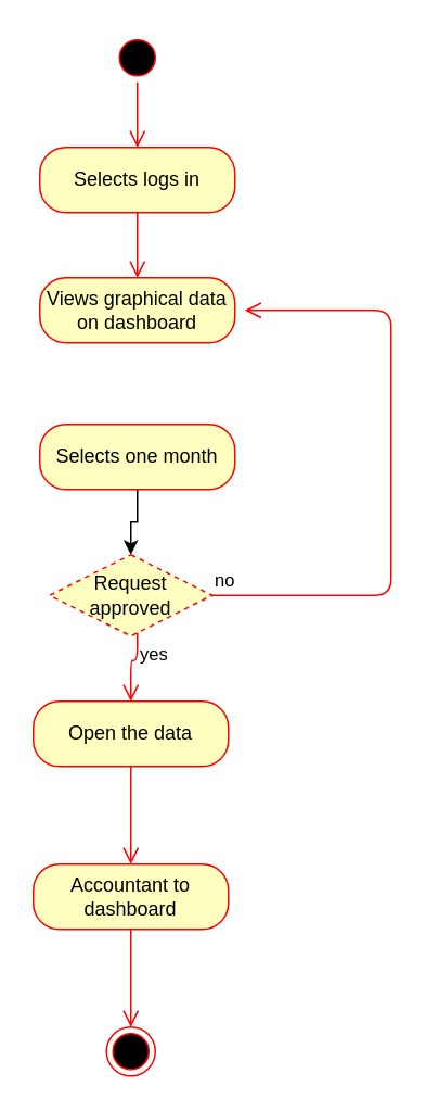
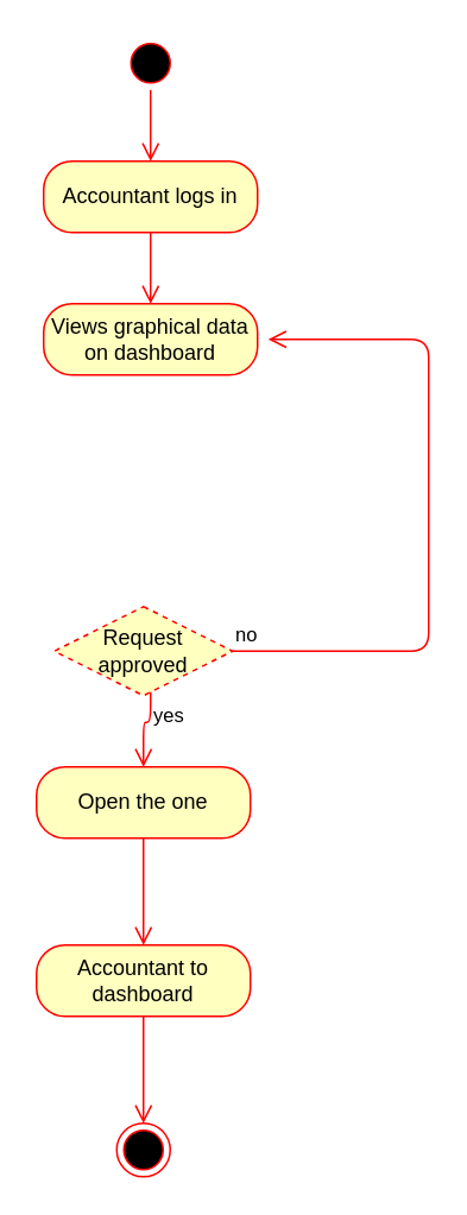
  <mxCell id="0" />
  <mxCell id="1" parent="0" />
  <mxCell id="2" value="" style="edgeStyle=orthogonalEdgeStyle;html=1;verticalAlign=bottom;endArrow=open;endSize=8;strokeColor=#ff0000;" edge="1" parent="1"><mxGeometry relative="1" as="geometry"><mxPoint x="75" y="110" as="targetPoint" /><mxPoint x="75" y="110" as="sourcePoint" /></mxGeometry></mxCell>
  <mxCell id="3" value="" style="ellipse;html=1;shape=startState;fillColor=#000000;strokeColor=#ff0000;" vertex="1" parent="1"><mxGeometry x="69" y="20" width="30" height="30" as="geometry" /></mxCell>
  <mxCell id="4" value="" style="edgeStyle=orthogonalEdgeStyle;html=1;verticalAlign=bottom;endArrow=open;endSize=8;strokeColor=#ff0000;" edge="1" source="3" parent="1"><mxGeometry relative="1" as="geometry"><mxPoint x="84" y="90" as="targetPoint" /></mxGeometry></mxCell>
- <mxCell id="5" value="Selects logs in" style="rounded=1;whiteSpace=wrap;html=1;arcSize=40;fontColor=#000000;fillColor=#ffffc0;strokeColor=#ff0000;" vertex="1" parent="1"><mxGeometry x="24" y="90" width="120" height="40" as="geometry" /></mxCell>
+ <mxCell id="5" value="Accountant logs in" style="rounded=1;whiteSpace=wrap;html=1;arcSize=40;fontColor=#000000;fillColor=#ffffc0;strokeColor=#ff0000;" vertex="1" parent="1"><mxGeometry x="24" y="90" width="120" height="40" as="geometry" /></mxCell>
  <mxCell id="6" value="" style="edgeStyle=orthogonalEdgeStyle;html=1;verticalAlign=bottom;endArrow=open;endSize=8;strokeColor=#ff0000;" edge="1" source="5" parent="1"><mxGeometry relative="1" as="geometry"><mxPoint x="84" y="170" as="targetPoint" /></mxGeometry></mxCell>
  <mxCell id="7" value="Views graphical data on dashboard" style="rounded=1;whiteSpace=wrap;html=1;arcSize=40;fontColor=#000000;fillColor=#ffffc0;strokeColor=#ff0000;" vertex="1" parent="1"><mxGeometry x="24" y="170" width="120" height="40" as="geometry" /></mxCell>
- <mxCell id="8" style="edgeStyle=orthogonalEdgeStyle;rounded=0;orthogonalLoop=1;jettySize=auto;html=1;" edge="1" parent="1" source="9" target="10"><mxGeometry relative="1" as="geometry" /></mxCell>
- <mxCell id="9" value="Selects one month" style="rounded=1;whiteSpace=wrap;html=1;arcSize=40;fontColor=#000000;fillColor=#ffffc0;strokeColor=#ff0000;" vertex="1" parent="1"><mxGeometry x="24" y="260" width="120" height="40" as="geometry" /></mxCell>
  <mxCell id="10" value="Request approved" style="rhombus;whiteSpace=wrap;html=1;fillColor=#ffffc0;strokeColor=#ff0000;dashed=1;" vertex="1" parent="1"><mxGeometry x="30" y="340" width="100" height="50" as="geometry" /></mxCell>
  <mxCell id="11" value="no" style="edgeStyle=orthogonalEdgeStyle;html=1;align=left;verticalAlign=bottom;endArrow=open;endSize=8;strokeColor=#ff0000;" edge="1" source="10" parent="1"><mxGeometry x="-1" relative="1" as="geometry"><mxPoint x="150" y="190" as="targetPoint" /><Array as="points"><mxPoint x="240" y="365" /><mxPoint x="240" y="190" /></Array></mxGeometry></mxCell>
  <mxCell id="12" value="yes" style="edgeStyle=orthogonalEdgeStyle;html=1;align=left;verticalAlign=top;endArrow=open;endSize=8;strokeColor=#ff0000;" edge="1" source="10" parent="1"><mxGeometry x="-1" relative="1" as="geometry"><mxPoint x="80" y="430" as="targetPoint" /><Array as="points"><mxPoint x="84" y="405" /><mxPoint x="80" y="405" /></Array></mxGeometry></mxCell>
- <mxCell id="13" value="Open the data" style="rounded=1;whiteSpace=wrap;html=1;arcSize=40;fontColor=#000000;fillColor=#ffffc0;strokeColor=#ff0000;" vertex="1" parent="1"><mxGeometry x="20" y="430" width="120" height="40" as="geometry" /></mxCell>
+ <mxCell id="13" value="Open the one" style="rounded=1;whiteSpace=wrap;html=1;arcSize=40;fontColor=#000000;fillColor=#ffffc0;strokeColor=#ff0000;" vertex="1" parent="1"><mxGeometry x="20" y="430" width="120" height="40" as="geometry" /></mxCell>
  <mxCell id="14" value="" style="edgeStyle=orthogonalEdgeStyle;html=1;verticalAlign=bottom;endArrow=open;endSize=8;strokeColor=#ff0000;" edge="1" source="13" parent="1"><mxGeometry relative="1" as="geometry"><mxPoint x="80" y="530" as="targetPoint" /></mxGeometry></mxCell>
  <mxCell id="15" value="Accountant to dashboard" style="rounded=1;whiteSpace=wrap;html=1;arcSize=40;fontColor=#000000;fillColor=#ffffc0;strokeColor=#ff0000;" vertex="1" parent="1"><mxGeometry x="20" y="530" width="120" height="40" as="geometry" /></mxCell>
  <mxCell id="16" value="" style="edgeStyle=orthogonalEdgeStyle;html=1;verticalAlign=bottom;endArrow=open;endSize=8;strokeColor=#ff0000;" edge="1" source="15" parent="1"><mxGeometry relative="1" as="geometry"><mxPoint x="80" y="630" as="targetPoint" /></mxGeometry></mxCell>
  <mxCell id="17" value="" style="ellipse;html=1;shape=endState;fillColor=#000000;strokeColor=#ff0000;" vertex="1" parent="1"><mxGeometry x="65" y="630" width="30" height="30" as="geometry" /></mxCell>
